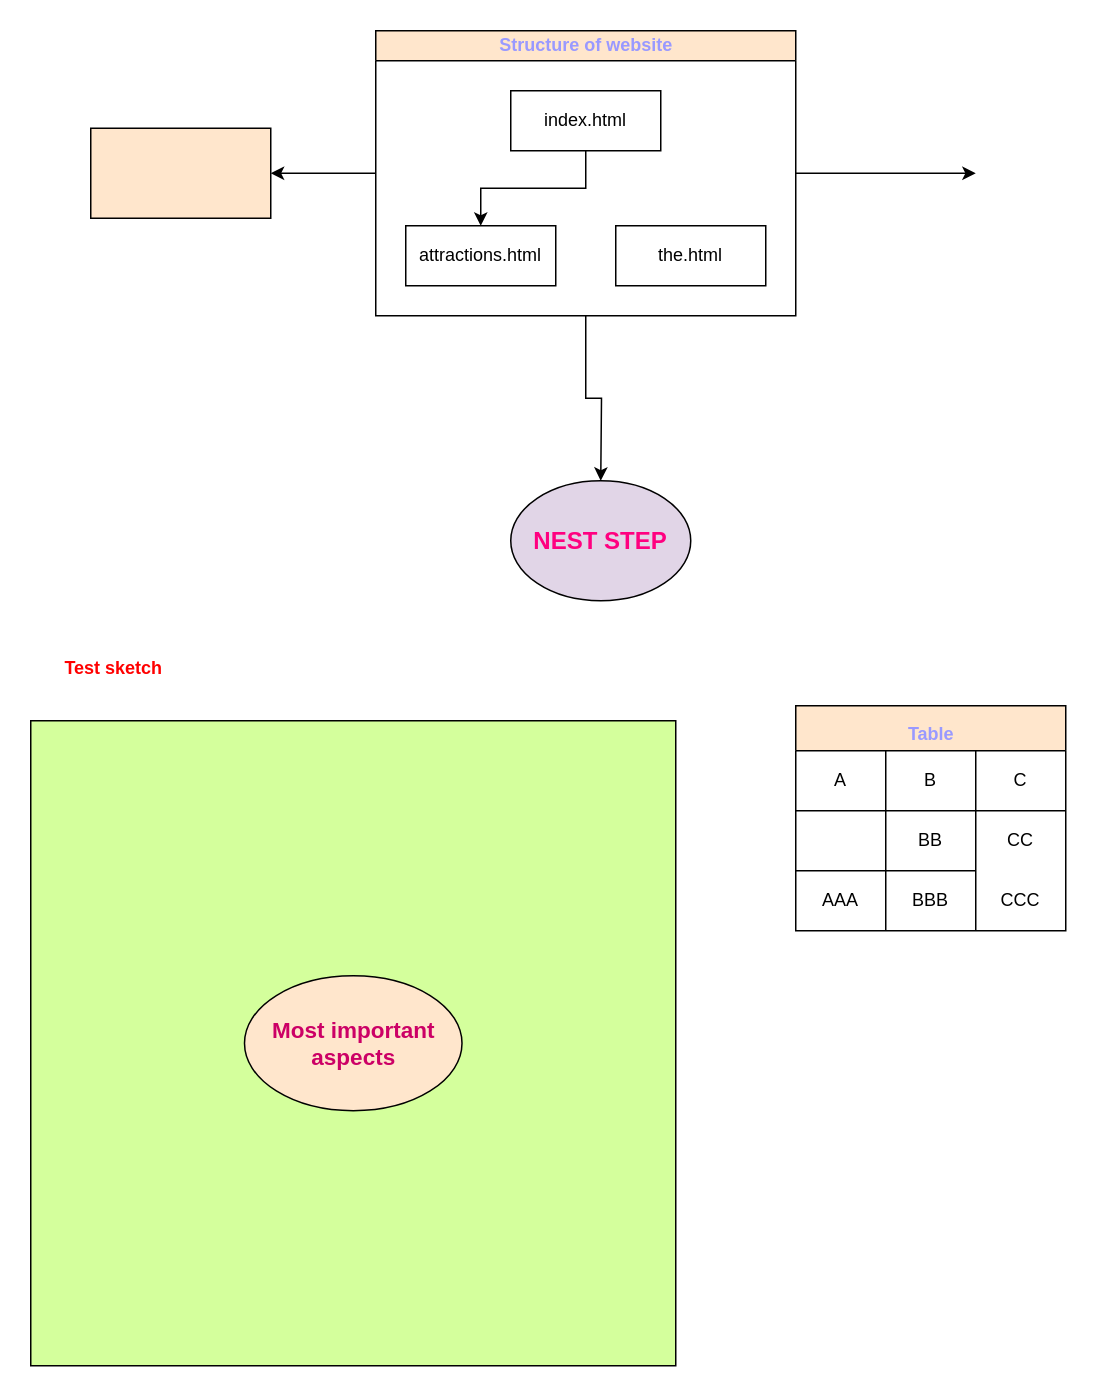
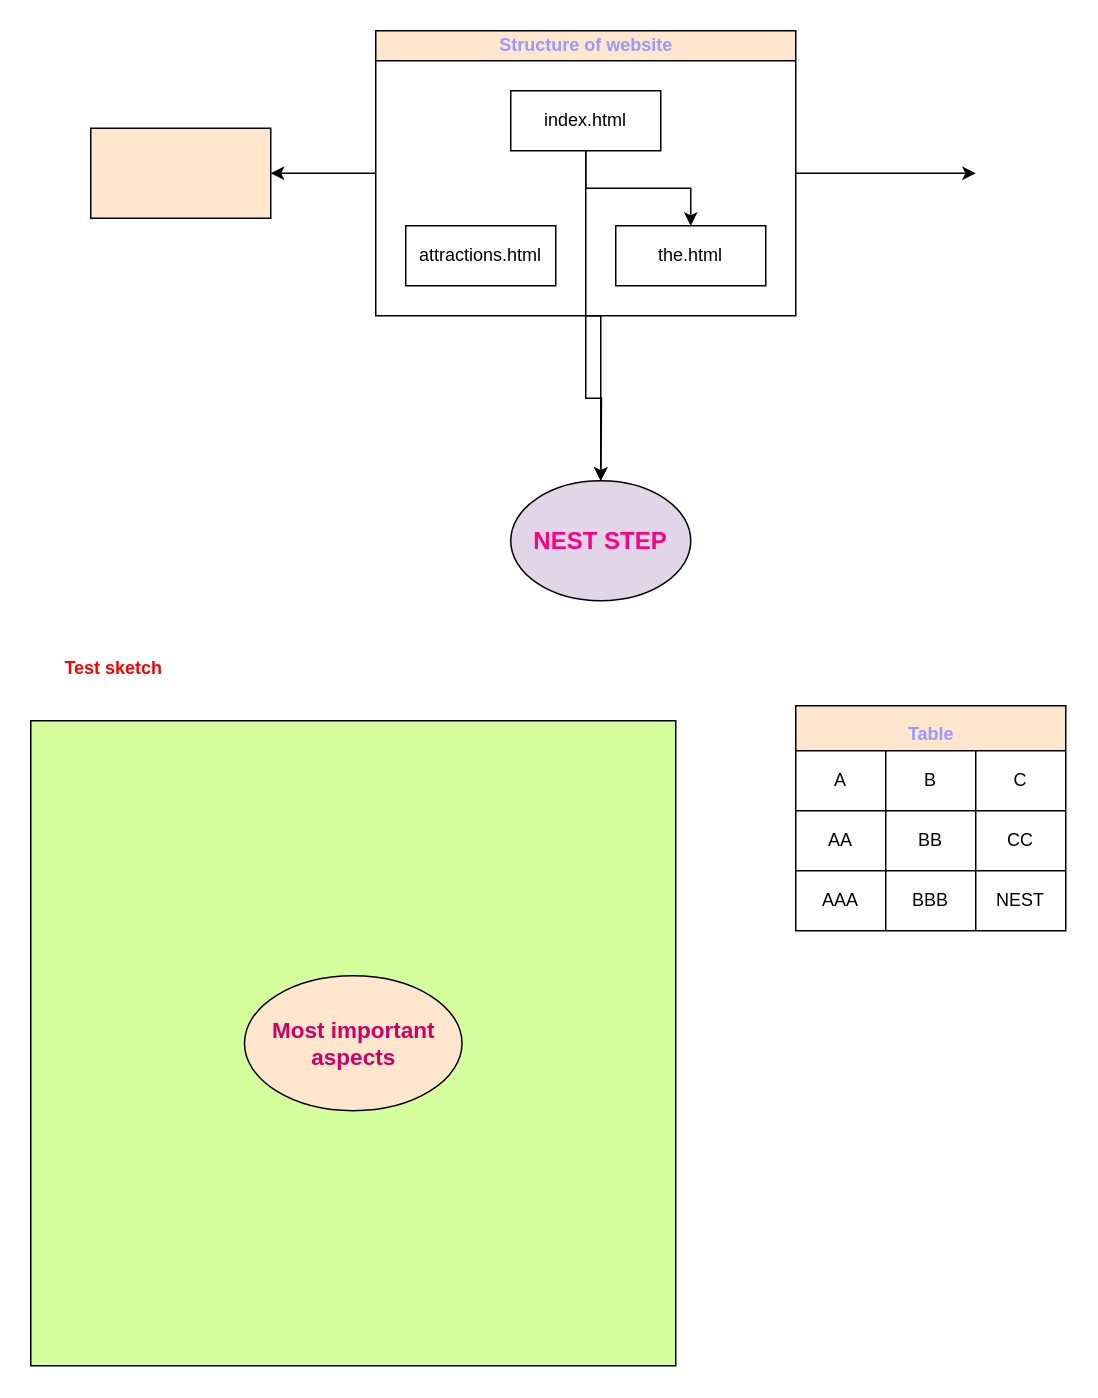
  <mxCell id="0" />
  <mxCell id="1" parent="0" />
  <mxCell id="2" value="Test sketch" style="text;html=1;resizable=0;autosize=1;align=center;verticalAlign=middle;points=[];fillColor=none;strokeColor=none;rounded=0;fontStyle=1;fontColor=#FF0000;" parent="1" vertex="1"><mxGeometry x="35" y="435" width="80" height="20" as="geometry" /></mxCell>
  <mxCell id="3" value="here follows the text to improve the sketch" style="text;html=1;resizable=0;autosize=1;align=center;verticalAlign=middle;points=[];fillColor=none;strokeColor=none;rounded=0;fontColor=#FF0000;" parent="1" vertex="1"><mxGeometry x="90" y="514" width="240" height="20" as="geometry" /></mxCell>
  <mxCell id="4" value="" style="rounded=1;whiteSpace=wrap;html=1;fontColor=#FF0000;fillColor=#D4FF9C;" parent="1" vertex="1"><mxGeometry x="50" y="570" width="120" height="60" as="geometry" /></mxCell>
  <mxCell id="5" value="" style="ellipse;whiteSpace=wrap;html=1;aspect=fixed;fontColor=#FF0000;fillColor=#D4FF9C;" parent="1" vertex="1"><mxGeometry x="240" y="560" width="150" height="150" as="geometry" /></mxCell>
  <mxCell id="6" value="" style="shape=step;perimeter=stepPerimeter;whiteSpace=wrap;html=1;fixedSize=1;fillColor=#FFE6CC;fontColor=#FFE6CC;" parent="1" vertex="1"><mxGeometry x="284" y="740" width="56" height="80" as="geometry" /></mxCell>
  <mxCell id="7" value="Actor" style="shape=umlActor;verticalLabelPosition=bottom;verticalAlign=top;html=1;outlineConnect=0;fontColor=#FF0000;fillColor=#D4FF9C;" parent="1" vertex="1"><mxGeometry x="70" y="740" width="30" height="60" as="geometry" /></mxCell>
  <mxCell id="8" value="" style="shape=flexArrow;endArrow=classic;html=1;fontColor=#FF0000;endWidth=34.118;endSize=6.2;" parent="1" edge="1"><mxGeometry width="50" height="50" relative="1" as="geometry"><mxPoint x="170" y="770" as="sourcePoint" /><mxPoint x="240" y="780" as="targetPoint" /><Array as="points"><mxPoint x="120" y="780" /><mxPoint x="200" y="780" /></Array></mxGeometry></mxCell>
  <mxCell id="9" value="Table" style="shape=table;html=1;whiteSpace=wrap;startSize=30;container=1;collapsible=0;childLayout=tableLayout;fontStyle=1;align=center;fontColor=#FFE6CC;fillColor=#FFE6CC;" parent="1" vertex="1"><mxGeometry x="530" y="470" width="180" height="150" as="geometry" /></mxCell>
  <mxCell id="10" value="" style="shape=partialRectangle;html=1;whiteSpace=wrap;collapsible=0;dropTarget=0;pointerEvents=0;fillColor=none;top=0;left=0;bottom=0;right=0;points=[[0,0.5],[1,0.5]];portConstraint=eastwest;" parent="9" vertex="1"><mxGeometry y="30" width="180" height="40" as="geometry" /></mxCell>
  <mxCell id="11" value="A" style="shape=partialRectangle;html=1;whiteSpace=wrap;connectable=0;fillColor=none;top=0;left=0;bottom=0;right=0;overflow=hidden;" parent="10" vertex="1"><mxGeometry width="60" height="40" as="geometry" /></mxCell>
  <mxCell id="12" value="B" style="shape=partialRectangle;html=1;whiteSpace=wrap;connectable=0;fillColor=none;top=0;left=0;bottom=0;right=0;overflow=hidden;" parent="10" vertex="1"><mxGeometry x="60" width="60" height="40" as="geometry" /></mxCell>
  <mxCell id="13" value="C" style="shape=partialRectangle;html=1;whiteSpace=wrap;connectable=0;fillColor=none;top=0;left=0;bottom=0;right=0;overflow=hidden;" parent="10" vertex="1"><mxGeometry x="120" width="60" height="40" as="geometry" /></mxCell>
  <mxCell id="14" value="" style="shape=partialRectangle;html=1;whiteSpace=wrap;collapsible=0;dropTarget=0;pointerEvents=0;fillColor=none;top=0;left=0;bottom=0;right=0;points=[[0,0.5],[1,0.5]];portConstraint=eastwest;" parent="9" vertex="1"><mxGeometry y="70" width="180" height="40" as="geometry" /></mxCell>
+ <mxCell id="15" value="AA" style="shape=partialRectangle;html=1;whiteSpace=wrap;connectable=0;fillColor=none;top=0;left=0;bottom=0;right=0;overflow=hidden;" parent="14" vertex="1"><mxGeometry width="60" height="40" as="geometry" /></mxCell>
  <mxCell id="16" value="BB" style="shape=partialRectangle;html=1;whiteSpace=wrap;connectable=0;fillColor=none;top=0;left=0;bottom=0;right=0;overflow=hidden;" parent="14" vertex="1"><mxGeometry x="60" width="60" height="40" as="geometry" /></mxCell>
  <mxCell id="17" value="CC" style="shape=partialRectangle;html=1;whiteSpace=wrap;connectable=0;fillColor=none;top=0;left=0;bottom=0;right=0;overflow=hidden;" parent="14" vertex="1"><mxGeometry x="120" width="60" height="40" as="geometry" /></mxCell>
  <mxCell id="18" value="" style="shape=partialRectangle;html=1;whiteSpace=wrap;collapsible=0;dropTarget=0;pointerEvents=0;fillColor=none;top=0;left=0;bottom=0;right=0;points=[[0,0.5],[1,0.5]];portConstraint=eastwest;" parent="9" vertex="1"><mxGeometry y="110" width="180" height="40" as="geometry" /></mxCell>
  <mxCell id="19" value="AAA" style="shape=partialRectangle;html=1;whiteSpace=wrap;connectable=0;fillColor=none;top=0;left=0;bottom=0;right=0;overflow=hidden;" parent="18" vertex="1"><mxGeometry width="60" height="40" as="geometry" /></mxCell>
  <mxCell id="20" value="BBB" style="shape=partialRectangle;html=1;whiteSpace=wrap;connectable=0;fillColor=none;top=0;left=0;bottom=0;right=0;overflow=hidden;" parent="18" vertex="1"><mxGeometry x="60" width="60" height="40" as="geometry" /></mxCell>
- <mxCell id="21" value="CCC" style="shape=partialRectangle;html=1;whiteSpace=wrap;connectable=0;fillColor=none;top=0;left=0;bottom=0;right=0;overflow=hidden;" parent="18" vertex="1"><mxGeometry x="120" width="60" height="40" as="geometry" /></mxCell>
+ <mxCell id="21" value="NEST" style="shape=partialRectangle;html=1;whiteSpace=wrap;connectable=0;fillColor=none;top=0;left=0;bottom=0;right=0;overflow=hidden;" parent="18" vertex="1"><mxGeometry x="120" width="60" height="40" as="geometry" /></mxCell>
  <mxCell id="22" value="Text" style="text;html=1;resizable=0;autosize=1;align=center;verticalAlign=middle;points=[];fillColor=none;strokeColor=none;rounded=0;fontColor=#FFE6CC;" parent="1" vertex="1"><mxGeometry x="330" y="590" width="40" height="20" as="geometry" /></mxCell>
  <mxCell id="23" value="Text" style="text;html=1;resizable=0;autosize=1;align=center;verticalAlign=middle;points=[];fillColor=none;strokeColor=none;rounded=0;fontColor=#FFE6CC;" parent="1" vertex="1"><mxGeometry x="330" y="590" width="40" height="20" as="geometry" /></mxCell>
  <mxCell id="24" value="Text" style="text;html=1;resizable=0;autosize=1;align=center;verticalAlign=middle;points=[];fillColor=none;strokeColor=none;rounded=0;fontColor=#FFE6CC;" parent="1" vertex="1"><mxGeometry x="330" y="590" width="40" height="20" as="geometry" /></mxCell>
  <mxCell id="25" value="Table" style="text;html=1;resizable=0;autosize=1;align=center;verticalAlign=middle;points=[];fillColor=none;strokeColor=none;rounded=0;fontColor=#9999FF;fontStyle=1" parent="1" vertex="1"><mxGeometry x="595" y="479" width="50" height="20" as="geometry" /></mxCell>
  <mxCell id="26" style="edgeStyle=orthogonalEdgeStyle;rounded=0;orthogonalLoop=1;jettySize=auto;html=1;fontColor=#9999FF;" parent="1" source="29" edge="1"><mxGeometry relative="1" as="geometry"><mxPoint x="400" y="320" as="targetPoint" /></mxGeometry></mxCell>
  <mxCell id="27" style="edgeStyle=orthogonalEdgeStyle;rounded=0;orthogonalLoop=1;jettySize=auto;html=1;fontColor=#9999FF;" parent="1" source="29" edge="1"><mxGeometry relative="1" as="geometry"><mxPoint x="650" y="115" as="targetPoint" /></mxGeometry></mxCell>
  <mxCell id="28" value="" style="edgeStyle=orthogonalEdgeStyle;rounded=0;orthogonalLoop=1;jettySize=auto;html=1;fontColor=#9999FF;" parent="1" source="29" target="37" edge="1"><mxGeometry relative="1" as="geometry" /></mxCell>
  <mxCell id="29" value="Structure of website" style="swimlane;html=1;startSize=20;horizontal=1;childLayout=treeLayout;horizontalTree=0;resizable=0;containerType=tree;fontColor=#9999FF;fillColor=#FFE6CC;" parent="1" vertex="1"><mxGeometry x="250" y="20" width="280" height="190" as="geometry" /></mxCell>
  <mxCell id="30" value="index.html" style="whiteSpace=wrap;html=1;" parent="29" vertex="1"><mxGeometry x="90" y="40" width="100" height="40" as="geometry" /></mxCell>
  <mxCell id="31" value="attractions.html" style="whiteSpace=wrap;html=1;" parent="29" vertex="1"><mxGeometry x="20" y="130" width="100" height="40" as="geometry" /></mxCell>
- <mxCell id="32" value="" style="edgeStyle=elbowEdgeStyle;elbow=vertical;html=1;rounded=0;" parent="29" source="30" target="31" edge="1"><mxGeometry relative="1" as="geometry" /></mxCell>
+ <mxCell id="32" value="" style="edgeStyle=elbowEdgeStyle;elbow=vertical;html=1;rounded=0;" parent="29" source="30" target="38" edge="1"><mxGeometry relative="1" as="geometry" /></mxCell>
  <mxCell id="33" value="the.html" style="whiteSpace=wrap;html=1;" parent="29" vertex="1"><mxGeometry x="160" y="130" width="100" height="40" as="geometry" /></mxCell>
+ <mxCell id="34" value="" style="edgeStyle=elbowEdgeStyle;elbow=vertical;html=1;rounded=0;" parent="29" source="30" target="33" edge="1"><mxGeometry relative="1" as="geometry" /></mxCell>
  <mxCell id="35" value="" style="whiteSpace=wrap;html=1;aspect=fixed;fillColor=#D4FF9C;" parent="1" vertex="1"><mxGeometry x="20" y="480" width="430" height="430" as="geometry" /></mxCell>
  <mxCell id="36" value="&lt;font color=&quot;#cc0066&quot; size=&quot;1&quot;&gt;&lt;b style=&quot;font-size: 15px&quot;&gt;Most important aspects&lt;/b&gt;&lt;/font&gt;" style="ellipse;whiteSpace=wrap;html=1;align=center;newEdgeStyle={&quot;edgeStyle&quot;:&quot;entityRelationEdgeStyle&quot;,&quot;startArrow&quot;:&quot;none&quot;,&quot;endArrow&quot;:&quot;none&quot;,&quot;segment&quot;:10,&quot;curved&quot;:1};treeFolding=1;treeMoving=1;fontColor=#9999FF;fillColor=#FFE6CC;" parent="1" vertex="1"><mxGeometry x="162.5" y="650" width="145" height="90" as="geometry" /></mxCell>
  <mxCell id="37" value="" style="whiteSpace=wrap;html=1;fontColor=#9999FF;fontStyle=1;fillColor=#FFE6CC;startSize=20;" parent="1" vertex="1"><mxGeometry x="60" y="85" width="120" height="60" as="geometry" /></mxCell>
  <mxCell id="38" value="NEST STEP" style="ellipse;whiteSpace=wrap;html=1;fontColor=#FF0080;fontStyle=1;fontSize=16;fillColor=#e1d5e7;" vertex="1" parent="1"><mxGeometry x="340" y="320" width="120" height="80" as="geometry" /></mxCell>
